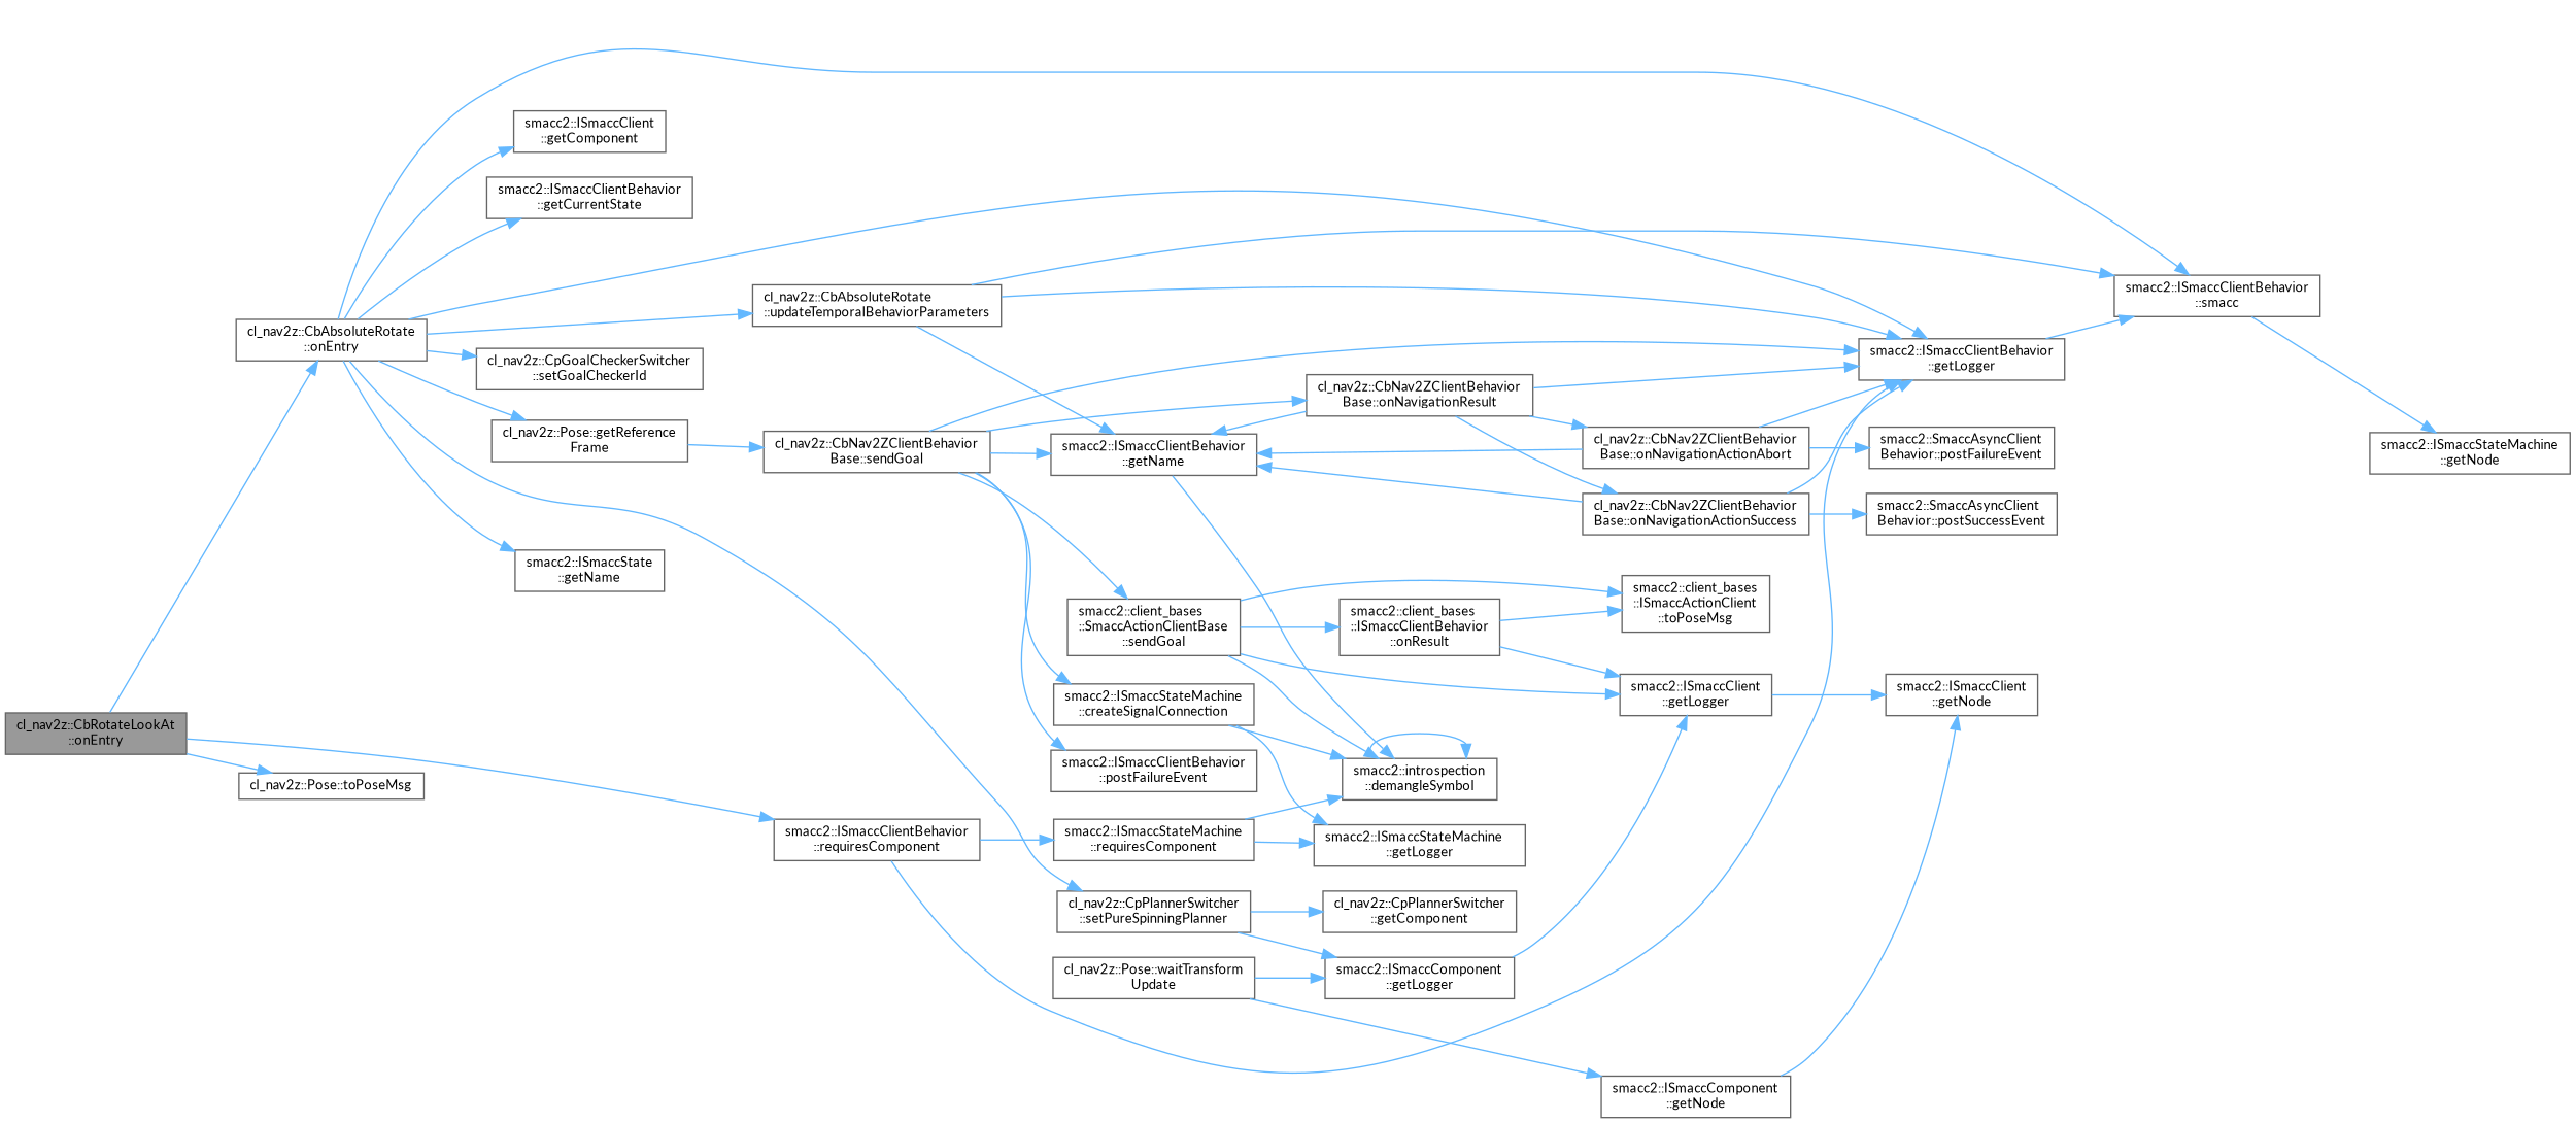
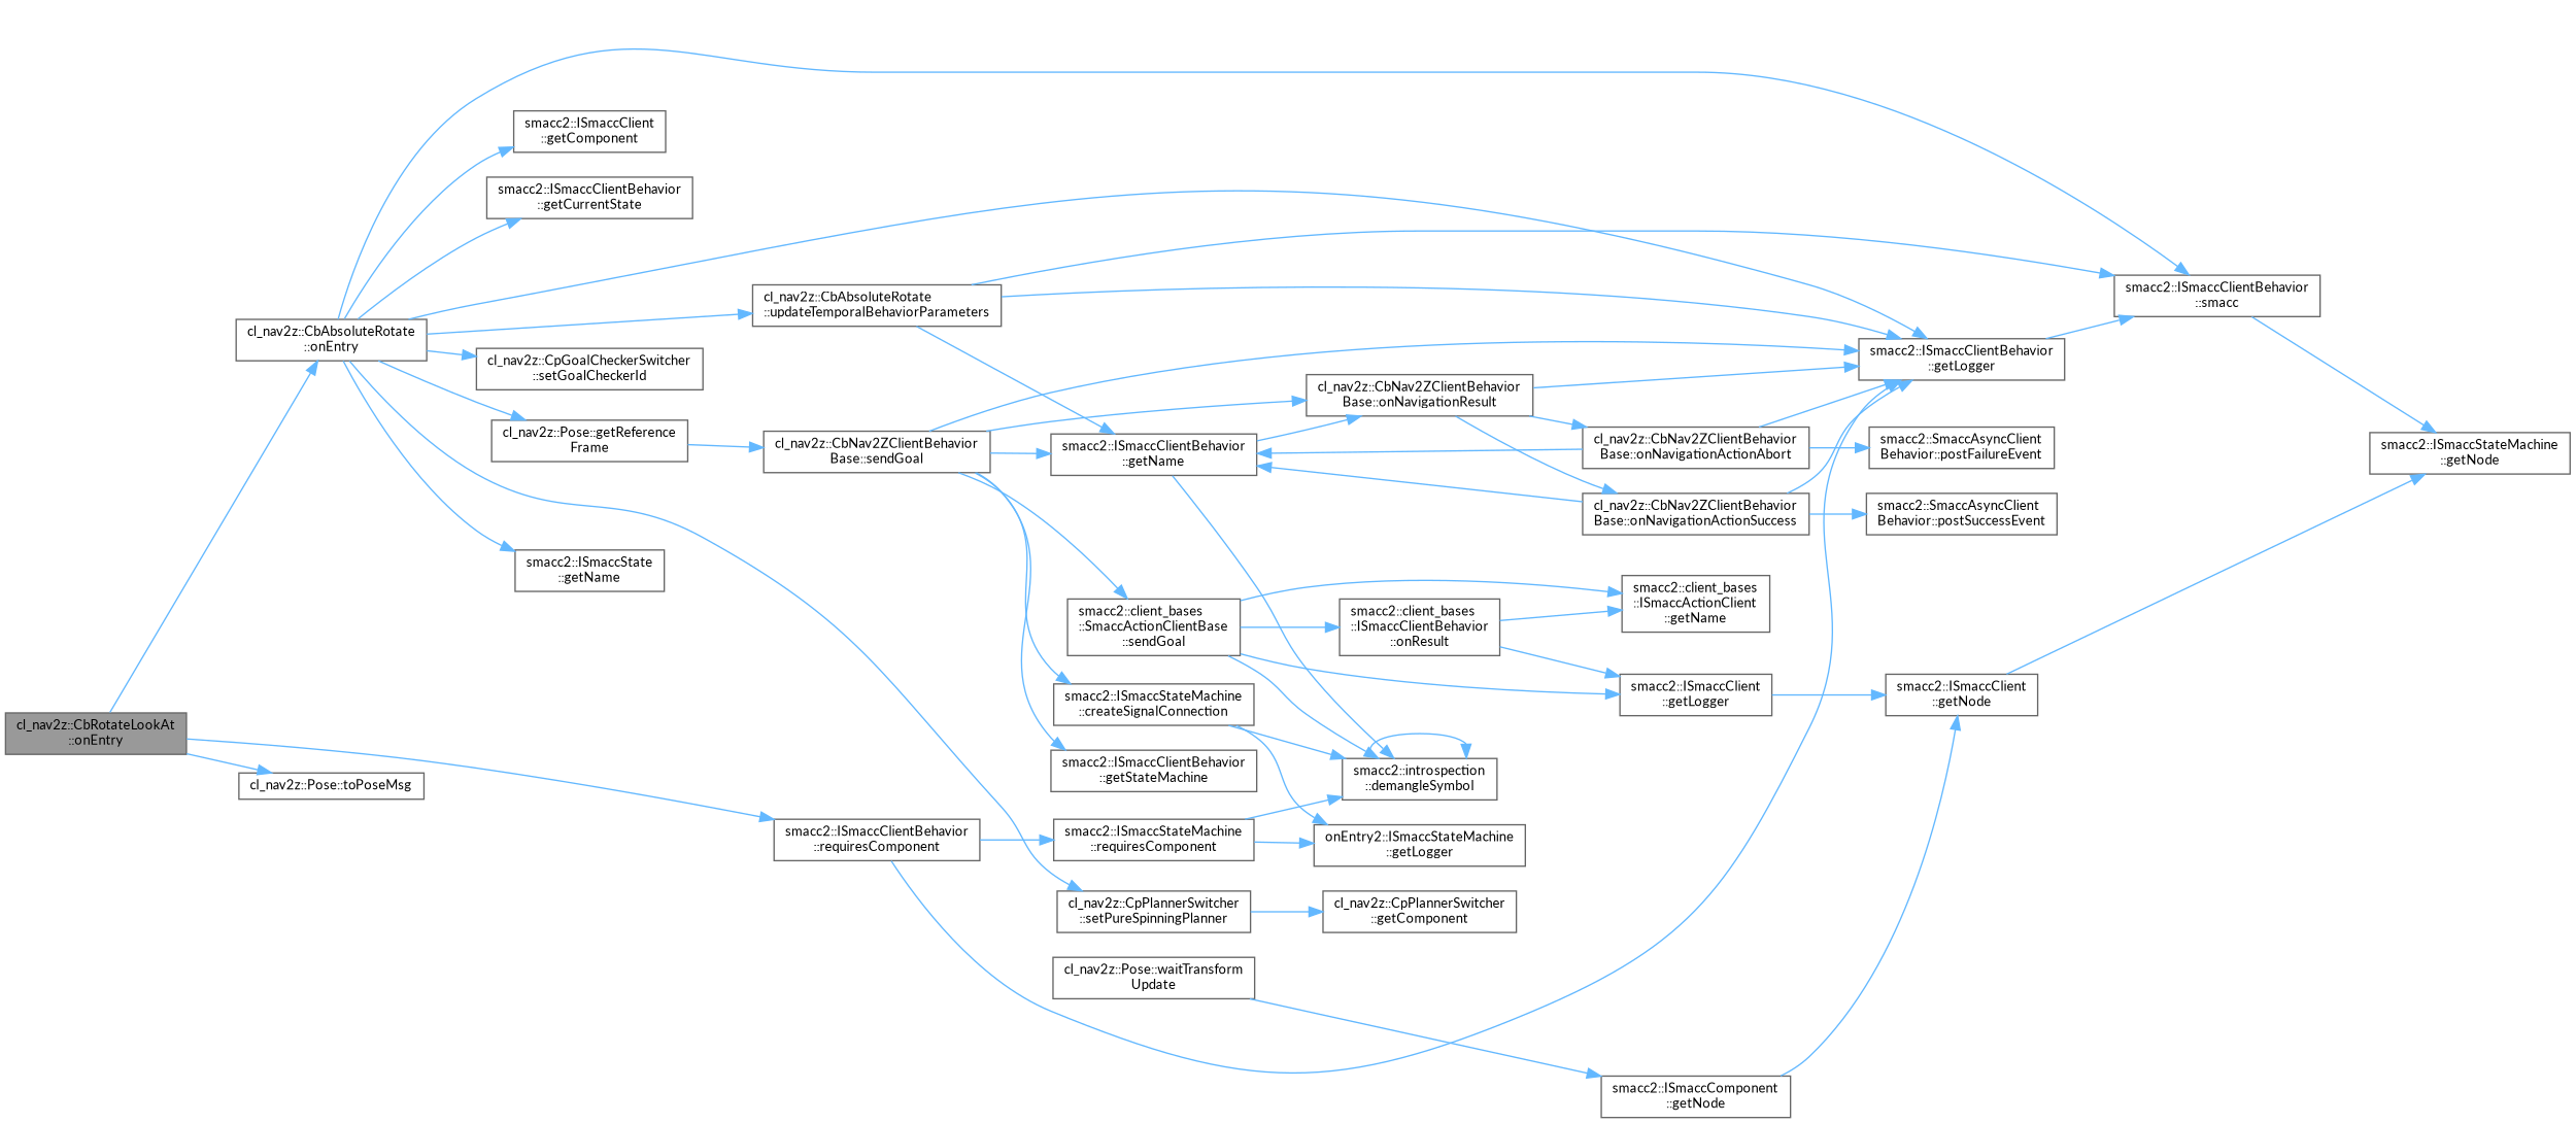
  digraph {
    fontname=Lato
    rankdir=LR
    node [color=grey40 fillcolor=white fontname=Lato fontsize=10 shape=box style=filled]
    edge [color=steelblue1 fontname=Lato fontsize=10 labelfontname=Helvetica labelfontsize=10 style=solid]
    n1 [color=gray40 fillcolor=grey60 fontcolor=black height=0.2 label="cl_nav2z::CbRotateLookAt\l::onEntry" width=0.4]
    n2 [height=0.2 label="cl_nav2z::CbAbsoluteRotate\l::onEntry" width=0.4]
    n3 [height=0.2 label="smacc2::ISmaccClientBehavior\l::requiresComponent" width=0.4]
    n4 [height=0.2 label="cl_nav2z::Pose::toPoseMsg" width=0.4]
    n5 [height=0.2 label="smacc2::ISmaccClient\l::getComponent" width=0.4]
    n6 [height=0.2 label="smacc2::ISmaccClientBehavior\l::getCurrentState" width=0.4]
    n7 [height=0.2 label="smacc2::ISmaccClientBehavior\l::getLogger" width=0.4]
    n8 [height=0.2 label="smacc2::ISmaccClientBehavior\l::smacc" width=0.4]
    n9 [height=0.2 label="smacc2::ISmaccState\l::getName" width=0.4]
    n10 [height=0.2 label="cl_nav2z::Pose::getReference\lFrame" width=0.4]
    n11 [height=0.2 label="cl_nav2z::CpGoalCheckerSwitcher\l::setGoalCheckerId" width=0.4]
    n12 [height=0.2 label="cl_nav2z::CpPlannerSwitcher\l::setPureSpinningPlanner" width=0.4]
    n13 [height=0.2 label="cl_nav2z::CbAbsoluteRotate\l::updateTemporalBehaviorParameters" width=0.4]
    n14 [height=0.2 label="smacc2::ISmaccStateMachine\l::requiresComponent" width=0.4]
    n15 [height=0.2 label="cl_nav2z::Pose::waitTransform\lUpdate" width=0.4]
-   n16 [height=0.2 label="smacc2::ISmaccComponent\l::getLogger" width=0.4]
    n17 [height=0.2 label="smacc2::ISmaccComponent\l::getNode" width=0.4]
    n18 [height=0.2 label="smacc2::ISmaccStateMachine\l::getNode" width=0.4]
    n19 [height=0.2 label="smacc2::ISmaccClientBehavior\l::getName" width=0.4]
    n20 [height=0.2 label="smacc2::introspection\l::demangleSymbol" width=0.4]
    n21 [height=0.2 label="cl_nav2z::CbNav2ZClientBehavior\lBase::sendGoal" width=0.4]
    n22 [height=0.2 label="smacc2::ISmaccStateMachine\l::createSignalConnection" width=0.4]
-   n23 [height=0.2 label="smacc2::ISmaccClientBehavior\l::postFailureEvent" width=0.4]
+   n23 [height=0.2 label="smacc2::ISmaccClientBehavior\l::getStateMachine" width=0.4]
    n24 [height=0.2 label="cl_nav2z::CbNav2ZClientBehavior\lBase::onNavigationResult" width=0.4]
    n25 [height=0.2 label="smacc2::client_bases\l::SmaccActionClientBase\l::sendGoal" width=0.4]
    n26 [height=0.2 label="cl_nav2z::CpPlannerSwitcher\l::getComponent" width=0.4]
-   n27 [height=0.2 label="smacc2::ISmaccStateMachine\l::getLogger" width=0.4]
+   n27 [height=0.2 label="onEntry2::ISmaccStateMachine\l::getLogger" width=0.4]
    n28 [height=0.2 label="cl_nav2z::CbNav2ZClientBehavior\lBase::onNavigationActionAbort" width=0.4]
    n29 [height=0.2 label="cl_nav2z::CbNav2ZClientBehavior\lBase::onNavigationActionSuccess" width=0.4]
    n30 [height=0.2 label="smacc2::ISmaccClient\l::getLogger" width=0.4]
-   n31 [height=0.2 label="smacc2::client_bases\l::ISmaccActionClient\l::toPoseMsg" width=0.4]
+   n31 [height=0.2 label="smacc2::client_bases\l::ISmaccActionClient\l::getName" width=0.4]
    n32 [height=0.2 label="smacc2::client_bases\l::ISmaccClientBehavior\l::onResult" width=0.4]
    n33 [height=0.2 label="smacc2::SmaccAsyncClient\lBehavior::postFailureEvent" width=0.4]
    n34 [height=0.2 label="smacc2::SmaccAsyncClient\lBehavior::postSuccessEvent" width=0.4]
    n35 [height=0.2 label="smacc2::ISmaccClient\l::getNode" width=0.4]
    n1 -> n2
    n1 -> n3
    n1 -> n4
    n2 -> n5
    n2 -> n6
    n2 -> n7
    n2 -> n8
    n2 -> n9
    n2 -> n10
    n2 -> n11
    n2 -> n12
    n2 -> n13
    n3 -> n7
    n3 -> n14
    n7 -> n8
    n8 -> n18
    n10 -> n21
-   n12 -> n16
    n12 -> n26
    n13 -> n7
    n13 -> n8
    n13 -> n19
    n14 -> n20
    n14 -> n27
-   n15 -> n16
    n15 -> n17
-   n16 -> n30
    n17 -> n35
    n19 -> n20
    n20 -> n20
    n21 -> n7
    n21 -> n19
    n21 -> n22
    n21 -> n23
    n21 -> n24
    n21 -> n25
    n22 -> n20
    n22 -> n27
    n24 -> n7
-   n24 -> n19
+   n19 -> n24
    n24 -> n28
    n24 -> n29
    n25 -> n20
    n25 -> n30
    n25 -> n31
    n25 -> n32
    n28 -> n7
    n28 -> n19
    n28 -> n33
    n29 -> n7
    n29 -> n19
    n29 -> n34
    n30 -> n35
    n32 -> n30
    n32 -> n31
+   n35 -> n18
  }
